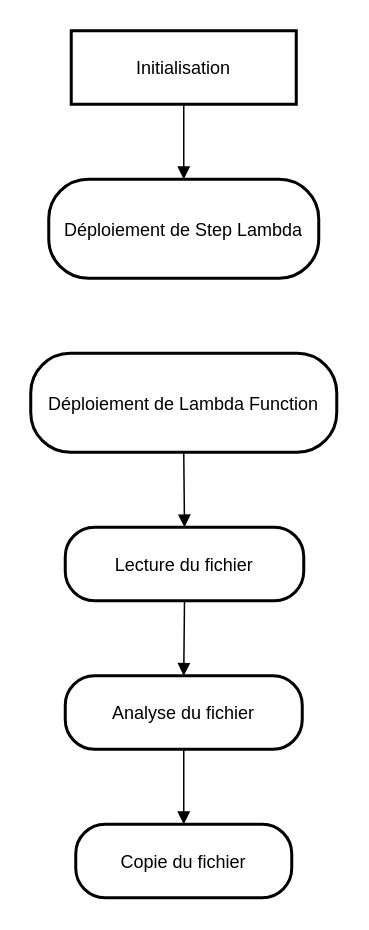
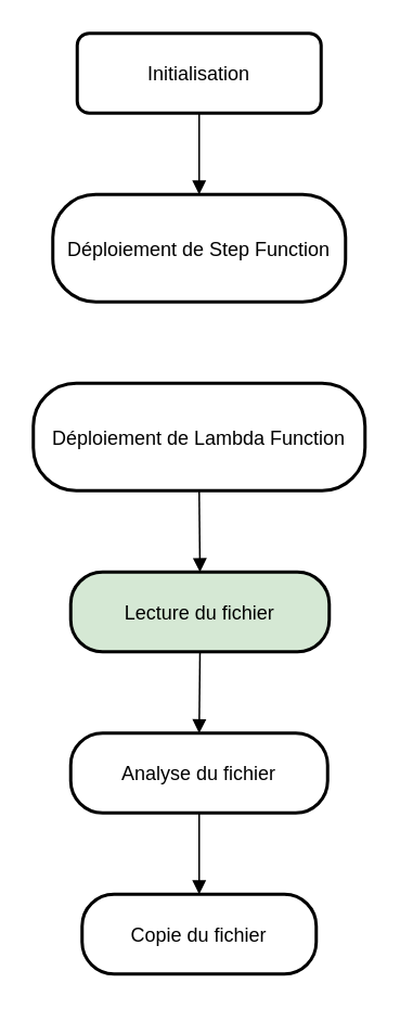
  <mxCell id="0" />
  <mxCell id="1" parent="0" />
- <mxCell id="2" value="Initialisation" style="whiteSpace=wrap;strokeWidth=2;" vertex="1" parent="1"><mxGeometry x="47" y="20" width="150" height="49" as="geometry" /></mxCell>
- <mxCell id="3" value="Déploiement de Step Lambda" style="rounded=1;arcSize=40;strokeWidth=2" vertex="1" parent="1"><mxGeometry x="32" y="119" width="180" height="66" as="geometry" /></mxCell>
+ <mxCell id="2" value="Initialisation" style="whiteSpace=wrap;strokeWidth=2;rounded=1;" vertex="1" parent="1"><mxGeometry x="47" y="20" width="150" height="49" as="geometry" /></mxCell>
+ <mxCell id="3" value="Déploiement de Step Function" style="rounded=1;arcSize=40;strokeWidth=2" vertex="1" parent="1"><mxGeometry x="32" y="119" width="180" height="66" as="geometry" /></mxCell>
  <mxCell id="4" value="Déploiement de Lambda Function" style="rounded=1;arcSize=40;strokeWidth=2" vertex="1" parent="1"><mxGeometry x="20" y="235" width="204" height="66" as="geometry" /></mxCell>
- <mxCell id="5" value="Lecture du fichier" style="rounded=1;arcSize=40;strokeWidth=2" vertex="1" parent="1"><mxGeometry x="43" y="351" width="159" height="49" as="geometry" /></mxCell>
+ <mxCell id="5" value="Lecture du fichier" style="rounded=1;arcSize=40;strokeWidth=2;fillColor=#d5e8d4;" vertex="1" parent="1"><mxGeometry x="43" y="351" width="159" height="49" as="geometry" /></mxCell>
  <mxCell id="6" value="Analyse du fichier" style="rounded=1;arcSize=40;strokeWidth=2" vertex="1" parent="1"><mxGeometry x="43" y="450" width="158" height="49" as="geometry" /></mxCell>
  <mxCell id="7" value="Copie du fichier" style="rounded=1;arcSize=40;strokeWidth=2" vertex="1" parent="1"><mxGeometry x="50" y="549" width="144" height="49" as="geometry" /></mxCell>
  <mxCell id="8" value="" style="curved=1;startArrow=none;endArrow=block;exitX=0.5;exitY=0.99;entryX=0.5;entryY=-0.01;" edge="1" parent="1" source="2" target="3"><mxGeometry relative="1" as="geometry"><Array as="points" /></mxGeometry></mxCell>
  <mxCell id="9" value="" style="curved=1;startArrow=none;endArrow=block;exitX=0.5;exitY=1;entryX=0.5;entryY=0;" edge="1" parent="1" source="4" target="5"><mxGeometry relative="1" as="geometry"><Array as="points" /></mxGeometry></mxCell>
  <mxCell id="10" value="" style="curved=1;startArrow=none;endArrow=block;exitX=0.5;exitY=1;entryX=0.5;entryY=0;" edge="1" parent="1" source="5" target="6"><mxGeometry relative="1" as="geometry"><Array as="points" /></mxGeometry></mxCell>
  <mxCell id="11" value="" style="curved=1;startArrow=none;endArrow=block;exitX=0.5;exitY=0.99;entryX=0.5;entryY=-0.01;" edge="1" parent="1" source="6" target="7"><mxGeometry relative="1" as="geometry"><Array as="points" /></mxGeometry></mxCell>
